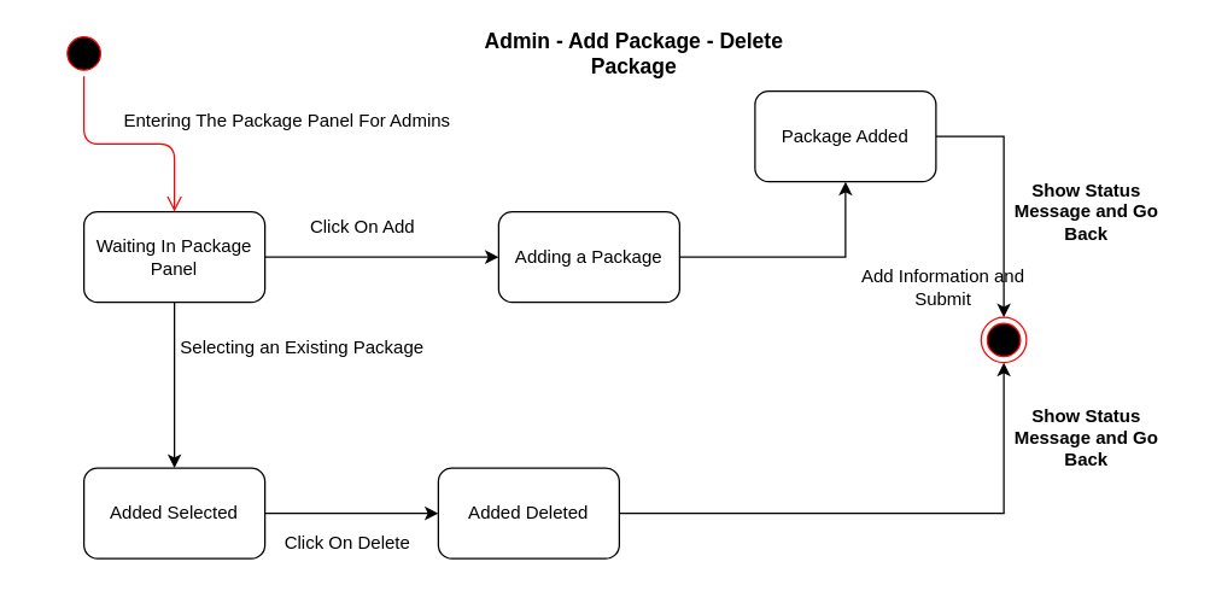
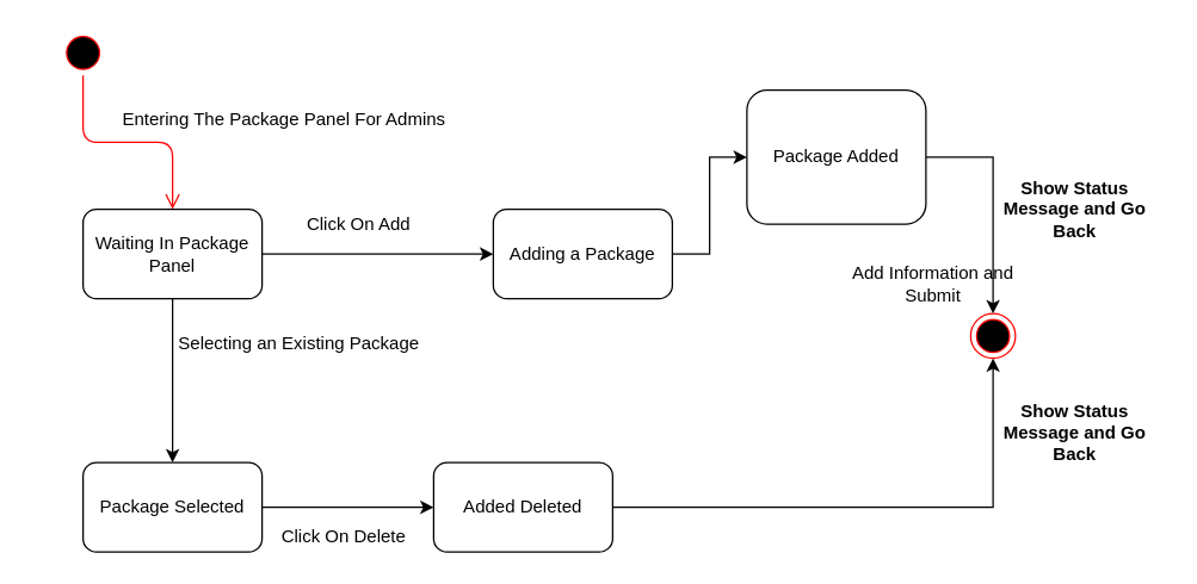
  <mxCell id="0" />
  <mxCell id="1" parent="0" />
  <mxCell id="2" value="" style="ellipse;html=1;shape=startState;fillColor=#000000;strokeColor=#ff0000;" vertex="1" parent="1"><mxGeometry x="40" y="20" width="30" height="30" as="geometry" /></mxCell>
  <mxCell id="3" value="" style="edgeStyle=orthogonalEdgeStyle;html=1;verticalAlign=bottom;endArrow=open;endSize=8;strokeColor=#ff0000;entryX=0.5;entryY=0;entryDx=0;entryDy=0;" edge="1" source="2" parent="1" target="7"><mxGeometry relative="1" as="geometry"><mxPoint x="115" y="140" as="targetPoint" /></mxGeometry></mxCell>
  <mxCell id="4" value="" style="ellipse;html=1;shape=endState;fillColor=#000000;strokeColor=#ff0000;" vertex="1" parent="1"><mxGeometry x="650" y="210" width="30" height="30" as="geometry" /></mxCell>
  <mxCell id="5" value="" style="edgeStyle=orthogonalEdgeStyle;rounded=0;orthogonalLoop=1;jettySize=auto;html=1;" edge="1" parent="1" source="7" target="13"><mxGeometry relative="1" as="geometry" /></mxCell>
  <mxCell id="6" value="" style="edgeStyle=orthogonalEdgeStyle;rounded=0;orthogonalLoop=1;jettySize=auto;html=1;" edge="1" parent="1" source="7" target="9"><mxGeometry relative="1" as="geometry" /></mxCell>
  <mxCell id="7" value="Waiting In Package Panel" style="rounded=1;whiteSpace=wrap;html=1;" vertex="1" parent="1"><mxGeometry x="55" y="140" width="120" height="60" as="geometry" /></mxCell>
  <mxCell id="8" value="" style="edgeStyle=orthogonalEdgeStyle;rounded=0;orthogonalLoop=1;jettySize=auto;html=1;" edge="1" parent="1" source="9" target="11"><mxGeometry relative="1" as="geometry" /></mxCell>
  <mxCell id="9" value="Adding a Package" style="rounded=1;whiteSpace=wrap;html=1;" vertex="1" parent="1"><mxGeometry x="330" y="140" width="120" height="60" as="geometry" /></mxCell>
  <mxCell id="10" value="" style="edgeStyle=orthogonalEdgeStyle;rounded=0;orthogonalLoop=1;jettySize=auto;html=1;entryX=0.5;entryY=0;entryDx=0;entryDy=0;" edge="1" parent="1" source="11" target="4"><mxGeometry relative="1" as="geometry"><mxPoint x="700" y="90" as="targetPoint" /></mxGeometry></mxCell>
- <mxCell id="11" value="Package Added" style="rounded=1;whiteSpace=wrap;html=1;" vertex="1" parent="1"><mxGeometry x="500" y="60" width="120" height="60" as="geometry" /></mxCell>
+ <mxCell id="11" value="Package Added" style="rounded=1;whiteSpace=wrap;html=1;" vertex="1" parent="1"><mxGeometry x="500" y="60" width="120" height="90" as="geometry" /></mxCell>
  <mxCell id="12" value="" style="edgeStyle=orthogonalEdgeStyle;rounded=0;orthogonalLoop=1;jettySize=auto;html=1;" edge="1" parent="1" source="13" target="15"><mxGeometry relative="1" as="geometry" /></mxCell>
- <mxCell id="13" value="Added Selected" style="rounded=1;whiteSpace=wrap;html=1;" vertex="1" parent="1"><mxGeometry x="55" y="310" width="120" height="60" as="geometry" /></mxCell>
+ <mxCell id="13" value="Package Selected" style="rounded=1;whiteSpace=wrap;html=1;" vertex="1" parent="1"><mxGeometry x="55" y="310" width="120" height="60" as="geometry" /></mxCell>
  <mxCell id="14" value="" style="edgeStyle=orthogonalEdgeStyle;rounded=0;orthogonalLoop=1;jettySize=auto;html=1;entryX=0.5;entryY=1;entryDx=0;entryDy=0;" edge="1" parent="1" source="15" target="4"><mxGeometry relative="1" as="geometry"><mxPoint x="540" y="340" as="targetPoint" /></mxGeometry></mxCell>
  <mxCell id="15" value="Added Deleted" style="rounded=1;whiteSpace=wrap;html=1;" vertex="1" parent="1"><mxGeometry x="290" y="310" width="120" height="60" as="geometry" /></mxCell>
  <mxCell id="16" value="Entering The Package Panel For Admins" style="text;html=1;strokeColor=none;fillColor=none;align=center;verticalAlign=middle;whiteSpace=wrap;rounded=0;" vertex="1" parent="1"><mxGeometry x="20" y="70" width="340" height="20" as="geometry" /></mxCell>
- <mxCell id="17" value="&lt;font style=&quot;font-size: 14px&quot;&gt;Admin - Add Package - Delete Package&lt;/font&gt;" style="text;html=1;strokeColor=none;fillColor=none;align=center;verticalAlign=middle;whiteSpace=wrap;rounded=0;fontStyle=1" vertex="1" parent="1"><mxGeometry x="290" y="25" width="260" height="20" as="geometry" /></mxCell>
  <mxCell id="18" value="Selecting an Existing Package" style="text;html=1;strokeColor=none;fillColor=none;align=center;verticalAlign=middle;whiteSpace=wrap;rounded=0;" vertex="1" parent="1"><mxGeometry x="80" y="220" width="240" height="20" as="geometry" /></mxCell>
  <mxCell id="19" value="Click On Delete" style="text;html=1;strokeColor=none;fillColor=none;align=center;verticalAlign=middle;whiteSpace=wrap;rounded=0;" vertex="1" parent="1"><mxGeometry x="170" y="350" width="120" height="20" as="geometry" /></mxCell>
  <mxCell id="20" value="Show Status Message and Go Back" style="text;html=1;strokeColor=none;fillColor=none;align=center;verticalAlign=middle;whiteSpace=wrap;rounded=0;fontStyle=1" vertex="1" parent="1"><mxGeometry x="660" y="280" width="120" height="20" as="geometry" /></mxCell>
  <mxCell id="21" value="Click On Add" style="text;html=1;strokeColor=none;fillColor=none;align=center;verticalAlign=middle;whiteSpace=wrap;rounded=0;" vertex="1" parent="1"><mxGeometry x="180" y="140" width="120" height="20" as="geometry" /></mxCell>
  <mxCell id="22" value="Add Information and Submit" style="text;html=1;strokeColor=none;fillColor=none;align=center;verticalAlign=middle;whiteSpace=wrap;rounded=0;" vertex="1" parent="1"><mxGeometry x="565" y="180" width="120" height="20" as="geometry" /></mxCell>
  <mxCell id="23" value="Show Status Message and Go Back" style="text;html=1;strokeColor=none;fillColor=none;align=center;verticalAlign=middle;whiteSpace=wrap;rounded=0;fontStyle=1" vertex="1" parent="1"><mxGeometry x="660" y="130" width="120" height="20" as="geometry" /></mxCell>
